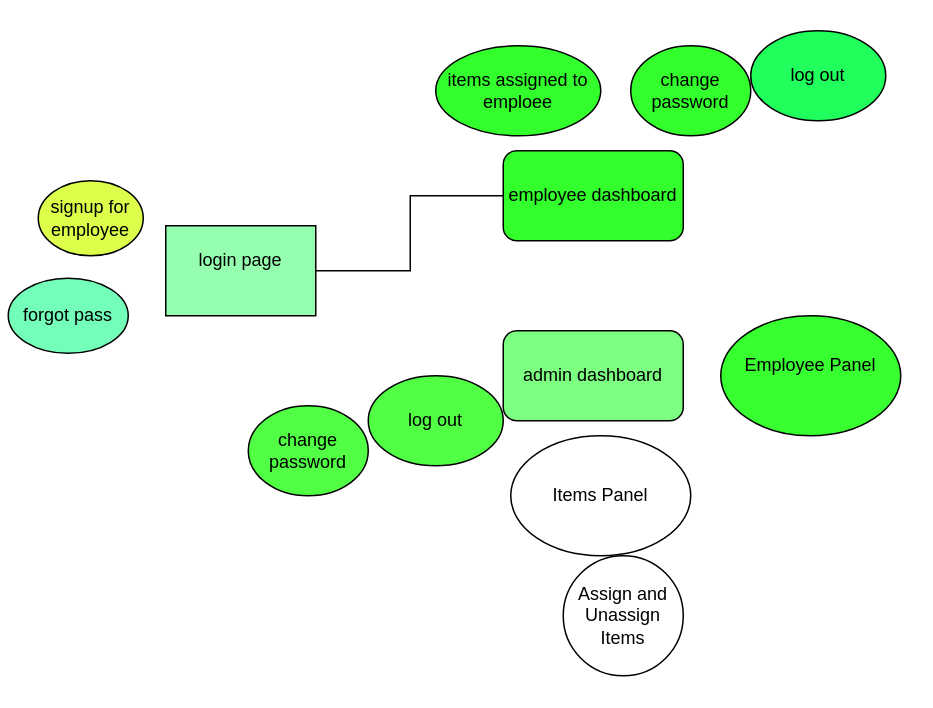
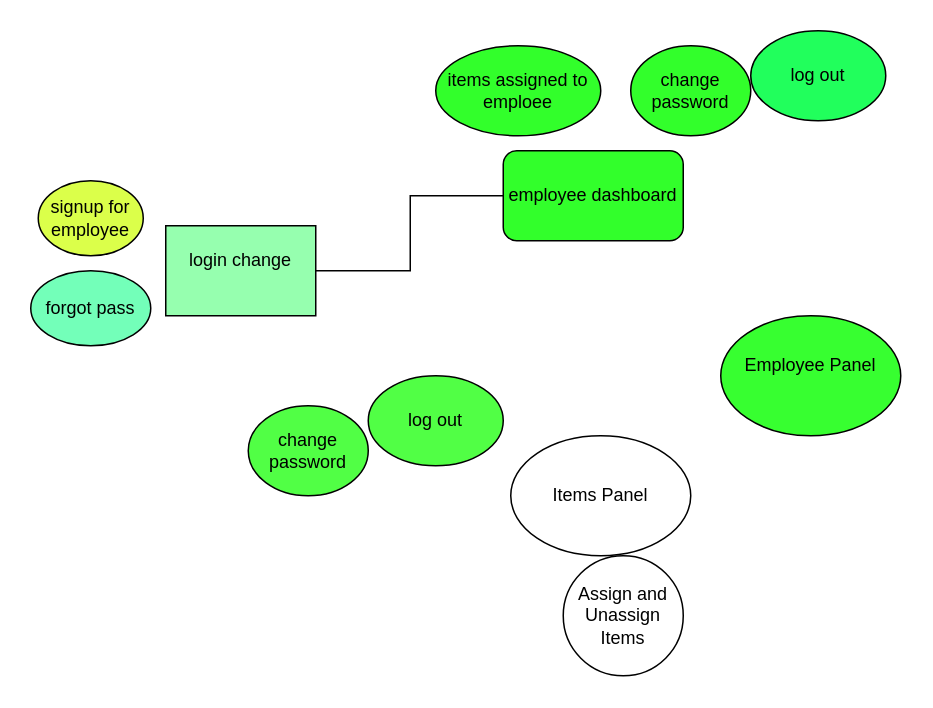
  <mxCell id="0" />
  <mxCell id="1" parent="0" />
  <mxCell id="2" style="edgeStyle=orthogonalEdgeStyle;rounded=0;orthogonalLoop=1;jettySize=auto;html=1;entryX=0;entryY=0.5;entryDx=0;entryDy=0;exitX=1;exitY=0.5;exitDx=0;exitDy=0;endArrow=none;" edge="1" parent="1" source="3" target="6"><mxGeometry relative="1" as="geometry"><Array as="points"><mxPoint x="273" y="180" /><mxPoint x="273" y="130" /></Array></mxGeometry></mxCell>
- <mxCell id="3" value="login page&lt;div&gt;&lt;br&gt;&lt;/div&gt;" style="rounded=0;whiteSpace=wrap;html=1;fillColor=#96FFAF;" vertex="1" parent="1"><mxGeometry x="110" y="150" width="100" height="60" as="geometry" /></mxCell>
+ <mxCell id="3" value="login change&lt;div&gt;&lt;br&gt;&lt;/div&gt;" style="rounded=0;whiteSpace=wrap;html=1;fillColor=#96FFAF;" vertex="1" parent="1"><mxGeometry x="110" y="150" width="100" height="60" as="geometry" /></mxCell>
  <mxCell id="4" value="signup for employee" style="ellipse;whiteSpace=wrap;html=1;fillColor=#DBFF4A;" vertex="1" parent="1"><mxGeometry x="25" y="120" width="70" height="50" as="geometry" /></mxCell>
- <mxCell id="5" value="forgot pass" style="ellipse;whiteSpace=wrap;html=1;fillColor=#73FFB9;" vertex="1" parent="1"><mxGeometry x="5" y="185" width="80" height="50" as="geometry" /></mxCell>
+ <mxCell id="5" value="forgot pass" style="ellipse;whiteSpace=wrap;html=1;fillColor=#73FFB9;" vertex="1" parent="1"><mxGeometry x="20" y="180" width="80" height="50" as="geometry" /></mxCell>
  <mxCell id="6" value="employee dashboard" style="rounded=1;whiteSpace=wrap;html=1;fillColor=#32FF2B;" vertex="1" parent="1"><mxGeometry x="335" y="100" width="120" height="60" as="geometry" /></mxCell>
  <mxCell id="7" value="items assigned to emploee" style="ellipse;whiteSpace=wrap;html=1;fillColor=#32FF2B;" vertex="1" parent="1"><mxGeometry x="290" y="30" width="110" height="60" as="geometry" /></mxCell>
  <mxCell id="8" value="change password" style="ellipse;whiteSpace=wrap;html=1;fillColor=#32FF2B;" vertex="1" parent="1"><mxGeometry x="420" y="30" width="80" height="60" as="geometry" /></mxCell>
  <mxCell id="9" value="log out" style="ellipse;whiteSpace=wrap;html=1;fillColor=#21FF5C;" vertex="1" parent="1"><mxGeometry x="500" y="20" width="90" height="60" as="geometry" /></mxCell>
- <mxCell id="10" value="admin dashboard" style="rounded=1;whiteSpace=wrap;html=1;fillColor=#7DFF81;" vertex="1" parent="1"><mxGeometry x="335" y="220" width="120" height="60" as="geometry" /></mxCell>
  <mxCell id="11" value="Employee Panel&lt;div&gt;&lt;br&gt;&lt;/div&gt;" style="ellipse;whiteSpace=wrap;html=1;fillColor=#37FF30;" vertex="1" parent="1"><mxGeometry x="480" y="210" width="120" height="80" as="geometry" /></mxCell>
  <mxCell id="12" value="Items Panel" style="ellipse;whiteSpace=wrap;html=1;" vertex="1" parent="1"><mxGeometry x="340" y="290" width="120" height="80" as="geometry" /></mxCell>
  <mxCell id="13" value="Assign and Unassign Items" style="ellipse;whiteSpace=wrap;html=1;aspect=fixed;" vertex="1" parent="1"><mxGeometry x="375" y="370" width="80" height="80" as="geometry" /></mxCell>
  <mxCell id="14" value="log out" style="ellipse;whiteSpace=wrap;html=1;fillColor=#51FF45;" vertex="1" parent="1"><mxGeometry x="245" y="250" width="90" height="60" as="geometry" /></mxCell>
  <mxCell id="15" value="change password" style="ellipse;whiteSpace=wrap;html=1;fillColor=#51FF45;" vertex="1" parent="1"><mxGeometry x="165" y="270" width="80" height="60" as="geometry" /></mxCell>
